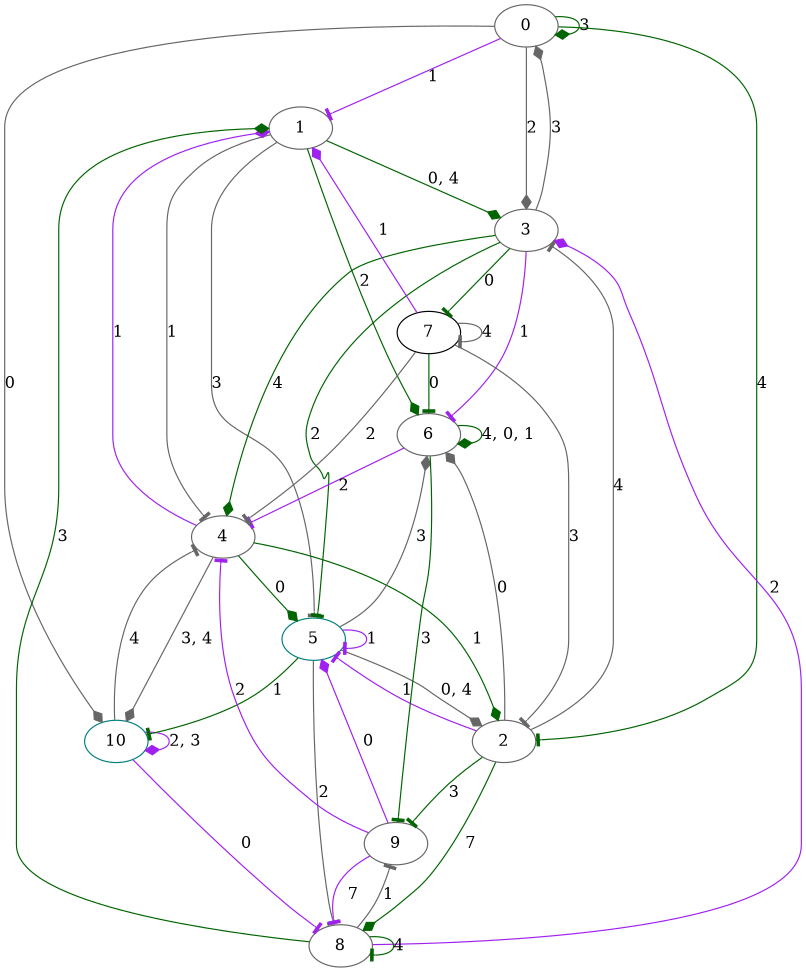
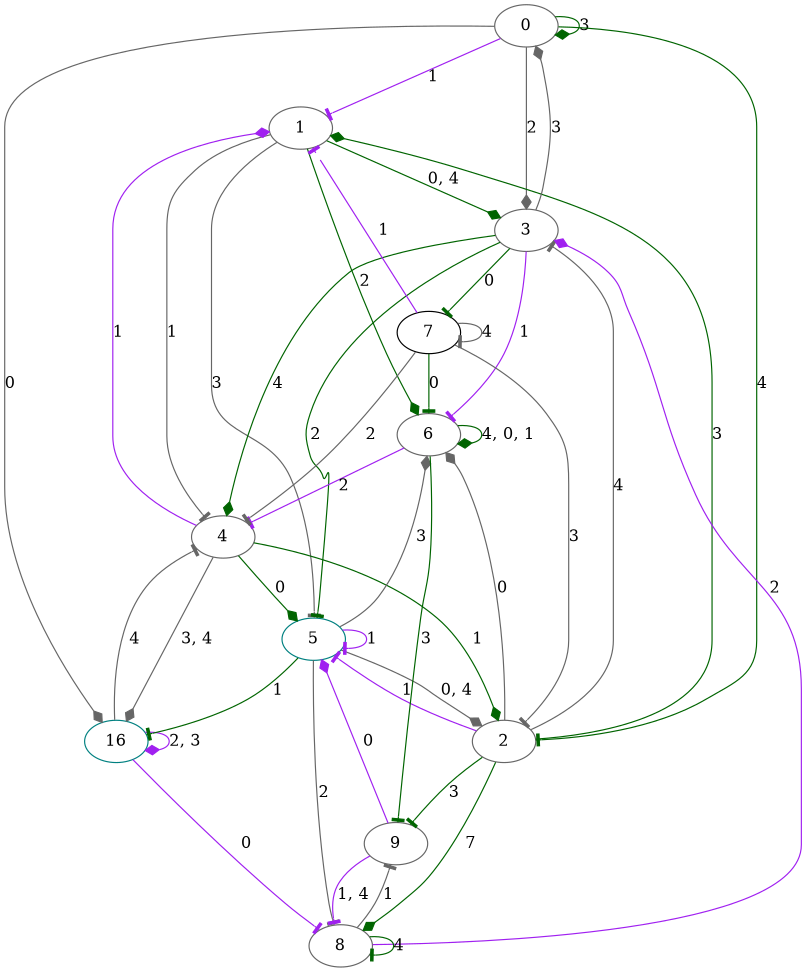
  digraph {
    node [color=gray40]
    edge [arrowhead=tee color=darkgreen]
    n1 [label=0]
    n2 [label=1]
    n3 [label=2]
    n4 [label=3]
-   n5 [color=teal label=10]
+   n5 [color=teal label=16]
    n6 [label=4]
    n7 [color=teal label=5]
    n8 [label=6]
    n9 [label=8]
    n10 [label=9]
    n11 [color=black label=7]
    n1 -> n1 [arrowhead=diamond label=3]
    n1 -> n2 [color=purple label=1]
    n1 -> n3 [label=4]
    n1 -> n4 [arrowhead=diamond color=gray40 label=2]
    n1 -> n5 [arrowhead=diamond color=gray40 label=0]
    n2 -> n4 [arrowhead=diamond label="0, 4"]
    n2 -> n6 [color=gray40 label=1]
    n2 -> n7 [color=gray40 label=3]
    n2 -> n8 [arrowhead=diamond label=2]
    n3 -> n4 [color=gray40 label=4]
    n3 -> n7 [color=purple label=1]
    n3 -> n8 [arrowhead=diamond color=gray40 label=0]
    n3 -> n9 [arrowhead=diamond label=7]
    n3 -> n10 [label=3]
    n4 -> n1 [arrowhead=diamond color=gray40 label=3]
    n4 -> n6 [arrowhead=diamond label=4]
    n4 -> n7 [label=2]
    n4 -> n8 [color=purple label=1]
    n4 -> n11 [label=0]
    n5 -> n5 [arrowhead=diamond color=purple label="2, 3"]
    n5 -> n6 [color=gray40 label=4]
    n5 -> n9 [color=purple label=0]
    n6 -> n2 [arrowhead=diamond color=purple label=1]
    n6 -> n3 [arrowhead=diamond label=1]
    n6 -> n5 [arrowhead=diamond color=gray40 label="3, 4"]
    n6 -> n7 [arrowhead=diamond label=0]
    n7 -> n3 [arrowhead=diamond color=gray40 label="0, 4"]
    n7 -> n5 [label=1]
    n7 -> n7 [color=purple label=1]
    n7 -> n8 [arrowhead=diamond color=gray40 label=3]
    n7 -> n9 [color=gray40 label=2]
    n8 -> n6 [color=purple label=2]
    n8 -> n8 [arrowhead=diamond label="4, 0, 1"]
    n8 -> n10 [label=3]
-   n9 -> n2 [arrowhead=diamond label=3]
+   n3 -> n2 [arrowhead=diamond label=3]
    n9 -> n4 [arrowhead=diamond color=purple label=2]
    n9 -> n9 [label=4]
    n9 -> n10 [color=gray40 label=1]
-   n10 -> n6 [color=purple label=2]
    n10 -> n7 [arrowhead=diamond color=purple label=0]
-   n10 -> n9 [color=purple label=7]
-   n11 -> n2 [arrowhead=diamond color=purple label=1]
+   n10 -> n9 [color=purple label="1, 4"]
+   n11 -> n2 [color=purple label=1]
    n11 -> n3 [color=gray40 label=3]
    n11 -> n6 [color=gray40 label=2]
    n11 -> n8 [label=0]
    n11 -> n11 [color=gray40 label=4]
  }
